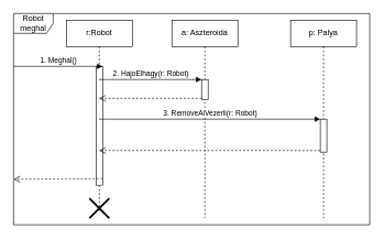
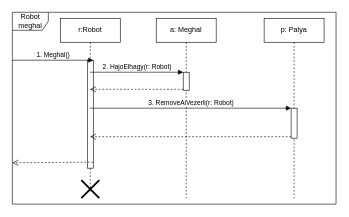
  <mxCell id="0" />
  <mxCell id="1" parent="0" />
  <mxCell id="2" value="Robot meghal" style="shape=umlFrame;whiteSpace=wrap;html=1;" parent="1" vertex="1"><mxGeometry x="20" y="20" width="540" height="320" as="geometry" /></mxCell>
  <mxCell id="3" value="r:Robot" style="shape=umlLifeline;perimeter=lifelinePerimeter;whiteSpace=wrap;html=1;container=1;collapsible=0;recursiveResize=0;outlineConnect=0;" parent="1" vertex="1"><mxGeometry x="100" y="30" width="100" height="290" as="geometry" /></mxCell>
  <mxCell id="4" value="" style="html=1;points=[];perimeter=orthogonalPerimeter;" parent="3" vertex="1"><mxGeometry x="45" y="70" width="10" height="180" as="geometry" /></mxCell>
  <mxCell id="5" value="" style="html=1;verticalAlign=bottom;endArrow=open;dashed=1;endSize=8;" parent="3" edge="1"><mxGeometry x="0.652" y="-67" relative="1" as="geometry"><mxPoint x="-80" y="241" as="targetPoint" /><mxPoint as="offset" /><mxPoint x="55" y="240" as="sourcePoint" /></mxGeometry></mxCell>
  <mxCell id="6" value="" style="shape=umlDestroy;whiteSpace=wrap;html=1;strokeWidth=3;" parent="3" vertex="1"><mxGeometry x="35" y="270" width="30" height="30" as="geometry" /></mxCell>
- <mxCell id="7" value="a: Aszteroida" style="shape=umlLifeline;perimeter=lifelinePerimeter;whiteSpace=wrap;html=1;container=1;collapsible=0;recursiveResize=0;outlineConnect=0;" parent="1" vertex="1"><mxGeometry x="260" y="30" width="100" height="300" as="geometry" /></mxCell>
+ <mxCell id="7" value="a: Meghal" style="shape=umlLifeline;perimeter=lifelinePerimeter;whiteSpace=wrap;html=1;container=1;collapsible=0;recursiveResize=0;outlineConnect=0;" parent="1" vertex="1"><mxGeometry x="260" y="30" width="100" height="300" as="geometry" /></mxCell>
  <mxCell id="8" value="" style="html=1;points=[];perimeter=orthogonalPerimeter;" parent="7" vertex="1"><mxGeometry x="45" y="90" width="10" height="30" as="geometry" /></mxCell>
  <mxCell id="9" value="2. HajoElhagy(r: Robot)" style="html=1;verticalAlign=bottom;endArrow=block;entryX=0;entryY=0;" parent="1" source="3" target="8" edge="1"><mxGeometry relative="1" as="geometry"><mxPoint x="235" y="120" as="sourcePoint" /><Array as="points"><mxPoint x="240" y="120" /></Array></mxGeometry></mxCell>
  <mxCell id="10" value="" style="html=1;verticalAlign=bottom;endArrow=open;dashed=1;endSize=8;exitX=0;exitY=0.95;" parent="1" source="8" target="3" edge="1"><mxGeometry relative="1" as="geometry"><mxPoint x="235" y="196" as="targetPoint" /></mxGeometry></mxCell>
  <mxCell id="11" value="p: Palya" style="shape=umlLifeline;perimeter=lifelinePerimeter;whiteSpace=wrap;html=1;container=1;collapsible=0;recursiveResize=0;outlineConnect=0;" parent="1" vertex="1"><mxGeometry x="440" y="30" width="100" height="300" as="geometry" /></mxCell>
  <mxCell id="12" value="" style="html=1;points=[];perimeter=orthogonalPerimeter;" parent="11" vertex="1"><mxGeometry x="45" y="150" width="10" height="50" as="geometry" /></mxCell>
  <mxCell id="13" value="3. RemoveAiVezerli(r: Robot)" style="html=1;verticalAlign=bottom;endArrow=block;entryX=0;entryY=0;" parent="1" source="3" target="12" edge="1"><mxGeometry relative="1" as="geometry"><mxPoint x="415" y="160" as="sourcePoint" /></mxGeometry></mxCell>
  <mxCell id="14" value="" style="html=1;verticalAlign=bottom;endArrow=open;dashed=1;endSize=8;exitX=0;exitY=0.95;" parent="1" source="12" target="3" edge="1"><mxGeometry x="-0.195" y="62" relative="1" as="geometry"><mxPoint x="415" y="236" as="targetPoint" /><mxPoint as="offset" /></mxGeometry></mxCell>
  <mxCell id="15" value="1. Meghal()" style="html=1;verticalAlign=bottom;endArrow=block;entryX=1;entryY=0;exitX=0;exitY=0.25;exitDx=0;exitDy=0;exitPerimeter=0;" parent="1" source="2" target="4" edge="1"><mxGeometry relative="1" as="geometry"><mxPoint x="40" y="100" as="sourcePoint" /></mxGeometry></mxCell>
